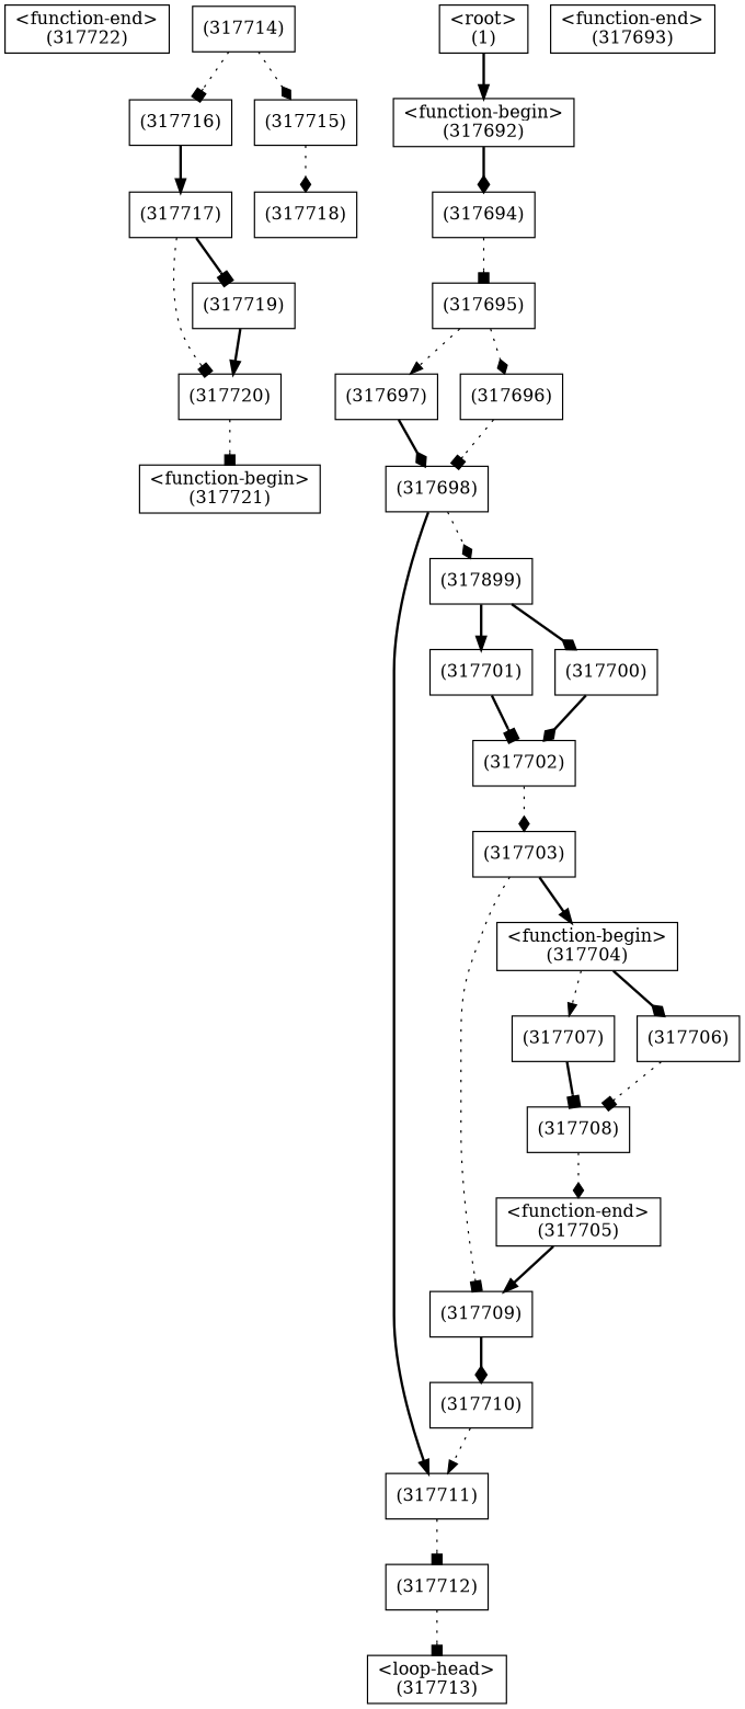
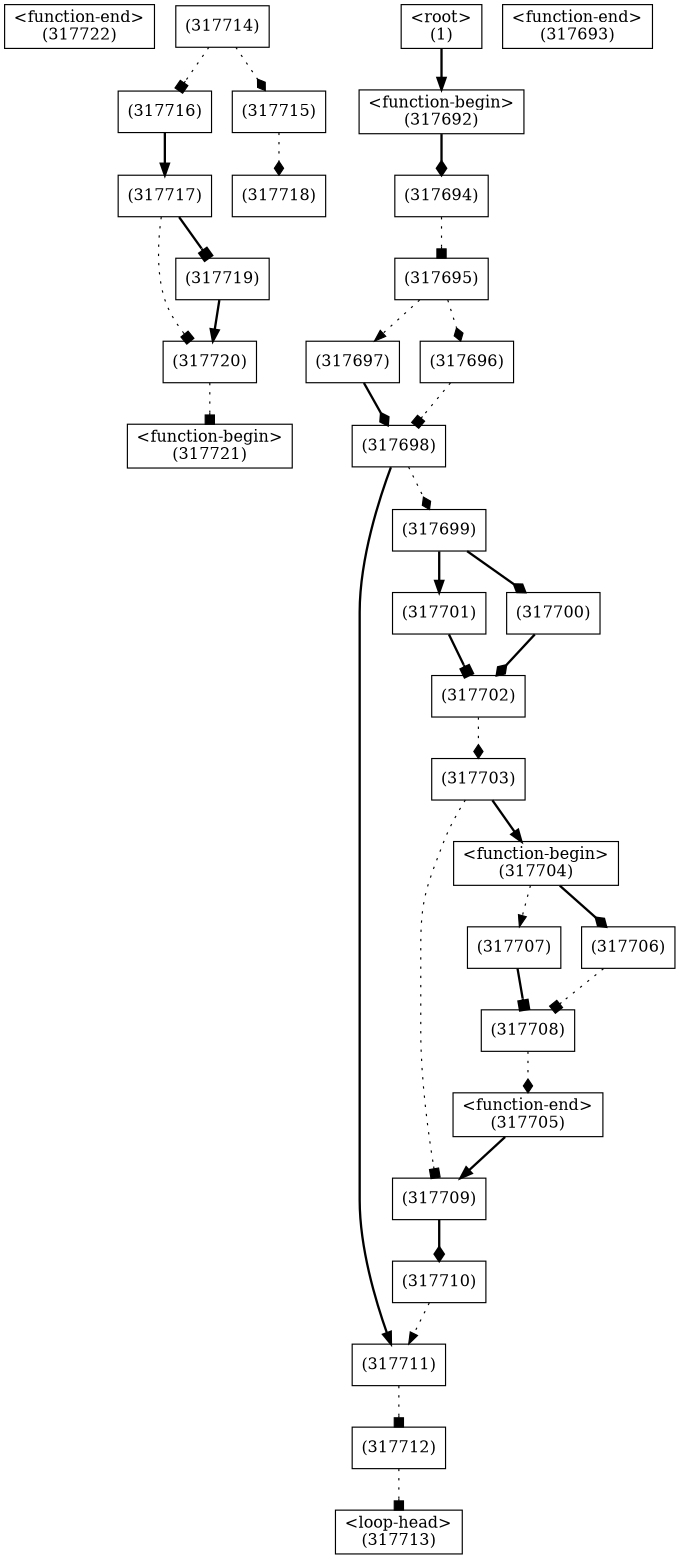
  digraph {
    node [shape=box]
    edge [arrowhead=box style=dotted]
    n1 [label="<function-end>\n(317722)"]
    n2 [label="<function-begin>\n(317721)"]
    n3 [label="(317720)"]
    n4 [label="(317719)"]
    n5 [label="(317717)"]
    n6 [label="(317718)"]
    n7 [label="(317716)"]
    n8 [label="(317714)"]
    n9 [label="(317715)"]
    n10 [label="<loop-head>\n(317713)"]
    n11 [label="(317712)"]
    n12 [label="(317711)"]
    n13 [label="(317710)"]
    n14 [label="(317698)"]
-   n15 [label="(317899)"]
+   n15 [label="(317699)"]
    n16 [label="(317701)"]
    n17 [label="(317700)"]
    n18 [label="(317709)"]
    n19 [label="(317702)"]
    n20 [label="(317703)"]
    n21 [label="<function-begin>\n(317704)"]
    n22 [label="<function-end>\n(317705)"]
    n23 [label="(317707)"]
    n24 [label="(317706)"]
    n25 [label="(317708)"]
    n26 [label="(317697)"]
    n27 [label="(317696)"]
    n28 [label="(317695)"]
    n29 [label="(317694)"]
    n30 [label="<function-begin>\n(317692)"]
    n31 [label="<function-end>\n(317693)"]
    n32 [label="<root>\n(1)"]
    n3 -> n2
    n4 -> n3 [arrowhead=normal style=bold]
    n5 -> n3
    n5 -> n4 [style=bold]
    n7 -> n5 [arrowhead=normal style=bold]
    n8 -> n7
    n8 -> n9 [arrowhead=diamond]
    n9 -> n6 [arrowhead=diamond]
    n11 -> n10
    n12 -> n11
    n13 -> n12 [arrowhead=normal]
    n14 -> n12 [arrowhead=normal style=bold]
    n14 -> n15 [arrowhead=diamond]
    n15 -> n16 [arrowhead=normal style=bold]
    n15 -> n17 [arrowhead=diamond style=bold]
    n16 -> n19 [style=bold]
    n17 -> n19 [arrowhead=diamond style=bold]
    n18 -> n13 [arrowhead=diamond style=bold]
    n19 -> n20 [arrowhead=diamond]
    n20 -> n18
    n20 -> n21 [arrowhead=normal style=bold]
    n21 -> n23 [arrowhead=normal]
    n21 -> n24 [arrowhead=diamond style=bold]
    n22 -> n18 [arrowhead=normal style=bold]
    n23 -> n25 [style=bold]
    n24 -> n25
    n25 -> n22 [arrowhead=diamond]
    n26 -> n14 [arrowhead=diamond style=bold]
    n27 -> n14
    n28 -> n26 [arrowhead=normal]
    n28 -> n27 [arrowhead=diamond]
    n29 -> n28
    n30 -> n29 [arrowhead=diamond style=bold]
    n32 -> n30 [arrowhead=normal style=bold]
  }
